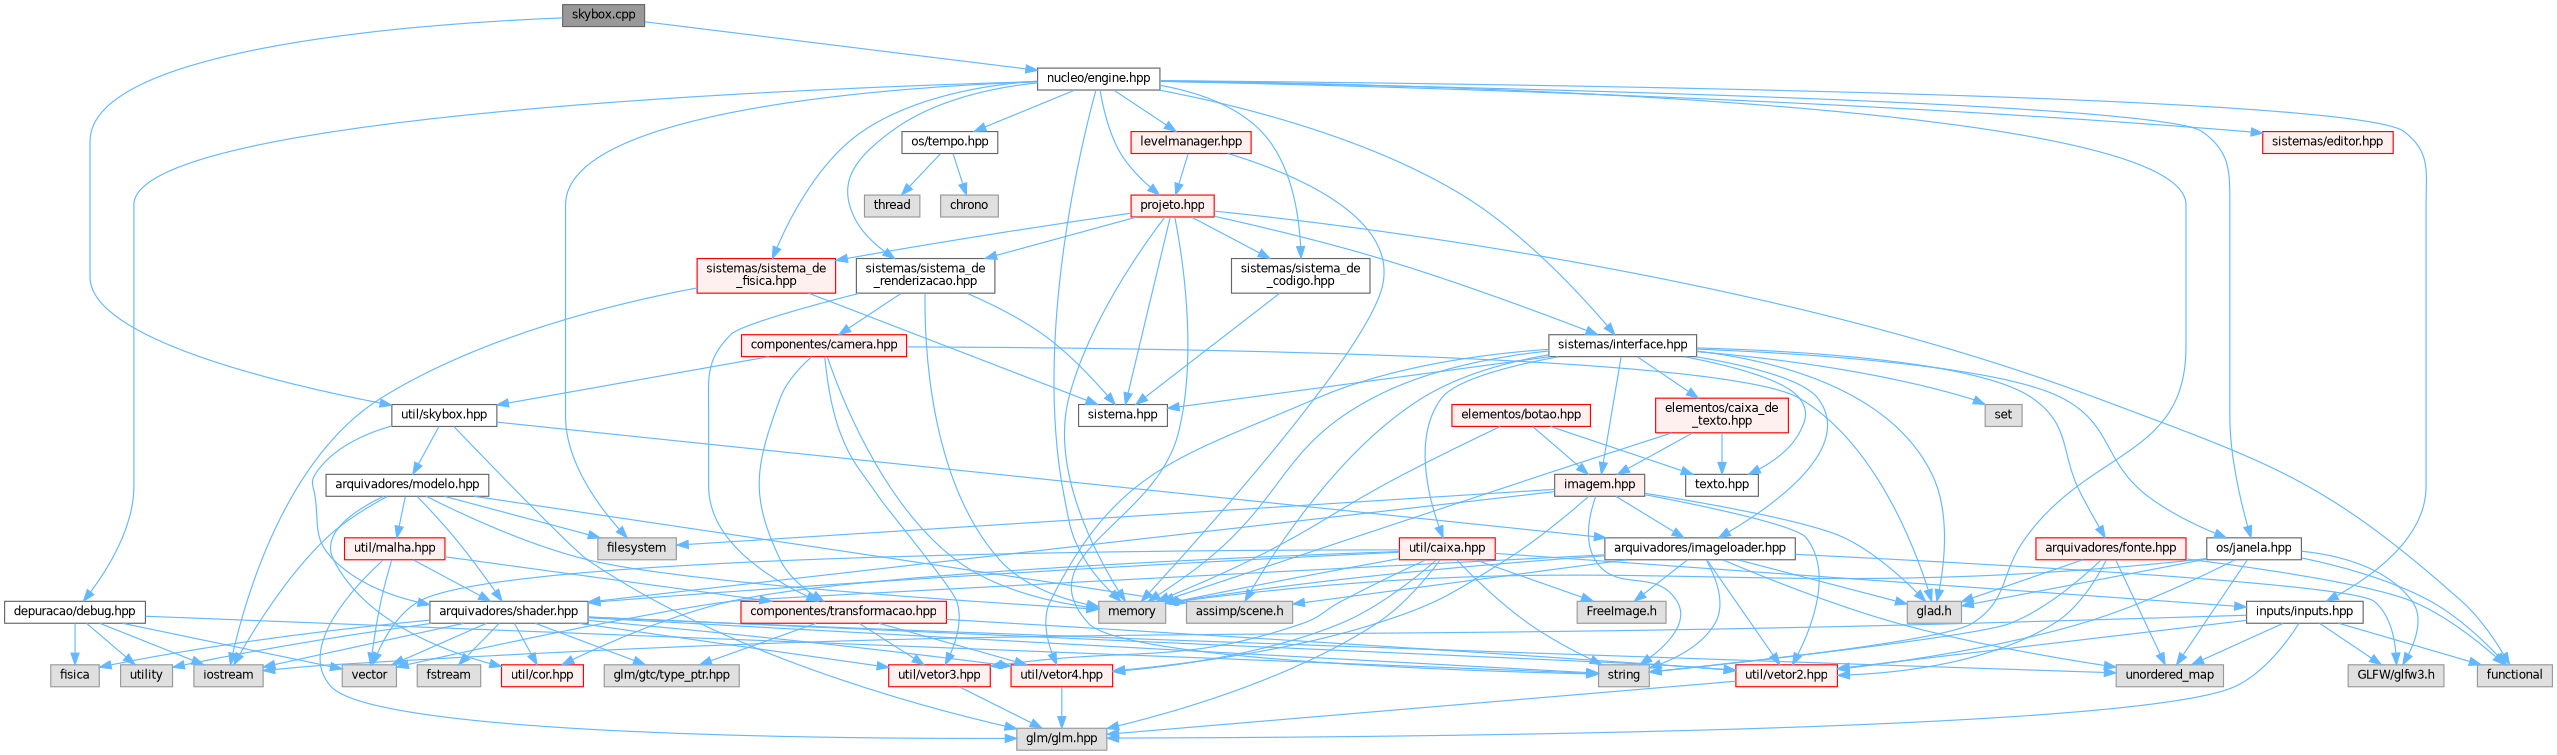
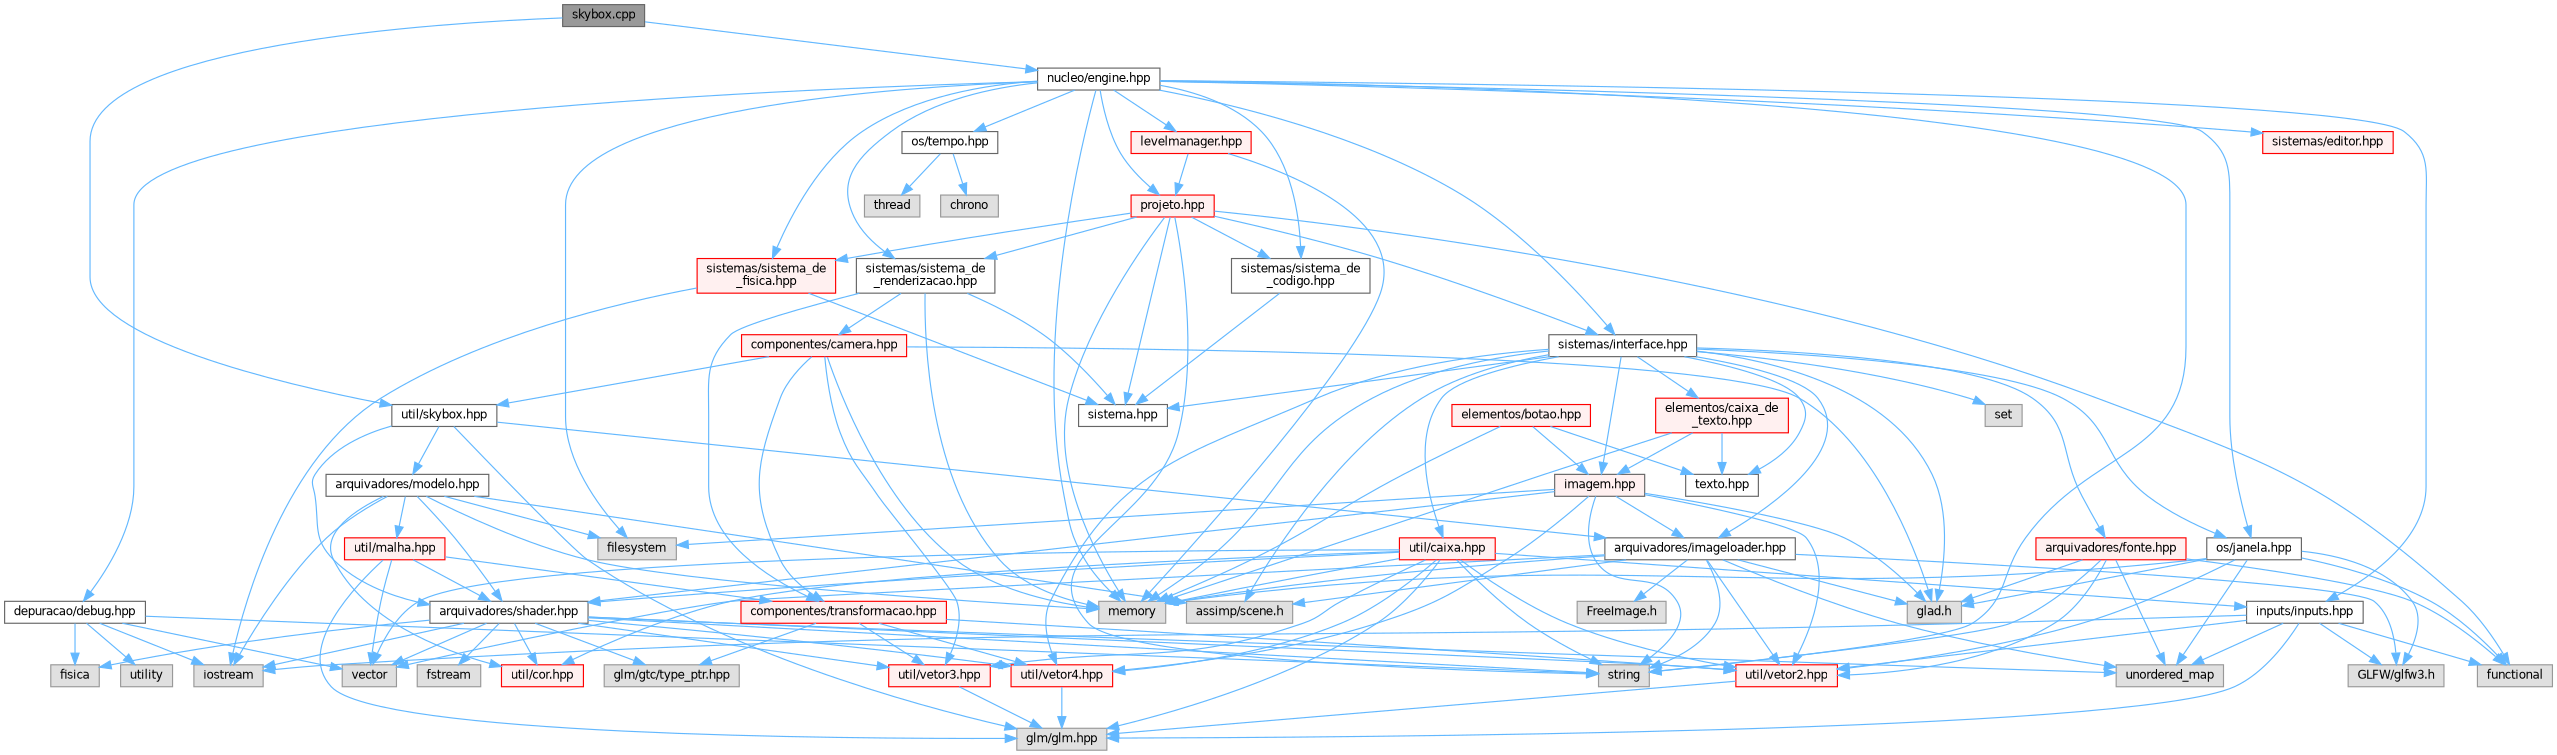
  digraph {
    node [color=grey60 fillcolor="#E0E0E0" fontname=Helvetica fontsize=10 shape=box style=filled]
    edge [color=steelblue1 fontname=Helvetica fontsize=10 labelfontname=Helvetica labelfontsize=10 style=solid]
    n1 [color=gray40 fillcolor=grey60 fontcolor=black height=0.2 label="skybox.cpp" width=0.4]
    n2 [color=grey40 fillcolor=white height=0.2 label="util/skybox.hpp" width=0.4]
    n3 [color=grey40 fillcolor=white height=0.2 label="nucleo/engine.hpp" width=0.4]
    n4 [color=grey40 fillcolor=white height=0.2 label="arquivadores/shader.hpp" width=0.4]
    n5 [height=0.2 label="glm/glm.hpp" width=0.4]
    n6 [color=grey40 fillcolor=white height=0.2 label="arquivadores/imageloader.hpp" width=0.4]
    n7 [color=grey40 fillcolor=white height=0.2 label="arquivadores/modelo.hpp" width=0.4]
    n8 [height=0.2 label=string width=0.4]
    n9 [height=0.2 label=memory width=0.4]
    n10 [height=0.2 label=filesystem width=0.4]
    n11 [color=grey40 fillcolor=white height=0.2 label="depuracao/debug.hpp" width=0.4]
    n12 [color=grey40 fillcolor=white height=0.2 label="os/janela.hpp" width=0.4]
    n13 [color=grey40 fillcolor=white height=0.2 label="os/tempo.hpp" width=0.4]
    n14 [color=grey40 fillcolor=white height=0.2 label="inputs/inputs.hpp" width=0.4]
    n15 [color=grey40 fillcolor=white height=0.2 label="sistemas/sistema_de\l_renderizacao.hpp" width=0.4]
    n16 [color=grey40 fillcolor=white height=0.2 label="sistemas/interface.hpp" width=0.4]
    n17 [color=grey40 fillcolor=white height=0.2 label="sistemas/sistema_de\l_codigo.hpp" width=0.4]
    n18 [color=red fillcolor="#FFF0F0" height=0.2 label="sistemas/sistema_de\l_fisica.hpp" width=0.4]
    n19 [color=red fillcolor="#FFF0F0" height=0.2 label="levelmanager.hpp" width=0.4]
    n20 [color=red fillcolor="#FFF0F0" height=0.2 label="projeto.hpp" width=0.4]
    n21 [color=red fillcolor="#FFF0F0" height=0.2 label="sistemas/editor.hpp" width=0.4]
    n22 [height=0.2 label=fstream width=0.4]
    n23 [height=0.2 label=fisica width=0.4]
    n24 [height=0.2 label=iostream width=0.4]
    n25 [height=0.2 label=vector width=0.4]
    n26 [height=0.2 label=utility width=0.4]
    n27 [height=0.2 label=unordered_map width=0.4]
    n28 [height=0.2 label="glm/gtc/type_ptr.hpp" width=0.4]
    n29 [color=red fillcolor="#FFF0F0" height=0.2 label="util/vetor4.hpp" width=0.4]
    n30 [color=red fillcolor="#FFF0F0" height=0.2 label="util/vetor2.hpp" width=0.4]
    n31 [color=red fillcolor="#FFF0F0" height=0.2 label="util/vetor3.hpp" width=0.4]
    n32 [color=red fillcolor="#FFF0F0" height=0.2 label="util/cor.hpp" width=0.4]
    n33 [height=0.2 label="glad.h" width=0.4]
    n34 [height=0.2 label="GLFW/glfw3.h" width=0.4]
    n35 [height=0.2 label="FreeImage.h" width=0.4]
    n36 [height=0.2 label="assimp/scene.h" width=0.4]
    n37 [color=red fillcolor="#FFF0F0" height=0.2 label="util/malha.hpp" width=0.4]
    n38 [color=red fillcolor="#FFF0F0" height=0.2 label="componentes/transformacao.hpp" width=0.4]
    n39 [height=0.2 label=functional width=0.4]
    n40 [height=0.2 label=thread width=0.4]
    n41 [height=0.2 label=chrono width=0.4]
    n42 [color=grey40 fillcolor=white height=0.2 label="sistema.hpp" width=0.4]
    n43 [color=red fillcolor="#FFF0F0" height=0.2 label="componentes/camera.hpp" width=0.4]
    n44 [height=0.2 label=set width=0.4]
    n45 [color=red fillcolor="#FFF0F0" height=0.2 label="arquivadores/fonte.hpp" width=0.4]
    n46 [color=red fillcolor="#FFF0F0" height=0.2 label="util/caixa.hpp" width=0.4]
    n47 [color=grey40 fillcolor="#FFF0F0" height=0.2 label="imagem.hpp" width=0.4]
    n48 [color=grey40 fillcolor=white height=0.2 label="texto.hpp" width=0.4]
    n49 [color=red fillcolor="#FFF0F0" height=0.2 label="elementos/caixa_de\l_texto.hpp" width=0.4]
    n50 [color=red fillcolor="#FFF0F0" height=0.2 label="elementos/botao.hpp" width=0.4]
    n1 -> n2
    n1 -> n3
    n2 -> n4
    n2 -> n5
    n2 -> n6
    n2 -> n7
    n3 -> n8
    n3 -> n9
    n3 -> n10
    n3 -> n11
    n3 -> n12
    n3 -> n13
    n3 -> n14
    n3 -> n15
    n3 -> n16
    n3 -> n17
    n3 -> n18
    n3 -> n19
    n3 -> n20
    n3 -> n21
    n4 -> n8
    n4 -> n22
    n4 -> n23
    n4 -> n24
    n4 -> n25
-   n4 -> n26
    n4 -> n27
    n4 -> n28
    n4 -> n29
    n4 -> n30
    n4 -> n31
    n4 -> n32
    n6 -> n8
    n6 -> n9
    n6 -> n25
    n6 -> n27
    n6 -> n30
    n6 -> n33
    n6 -> n34
    n6 -> n35
    n6 -> n36
    n7 -> n4
    n7 -> n9
    n7 -> n10
    n7 -> n24
    n7 -> n32
    n7 -> n36
    n7 -> n37
    n11 -> n8
    n11 -> n23
    n11 -> n24
    n11 -> n25
    n11 -> n26
    n12 -> n9
    n12 -> n27
    n12 -> n30
    n12 -> n33
    n12 -> n34
    n12 -> n39
    n13 -> n40
    n13 -> n41
    n14 -> n5
    n14 -> n24
    n14 -> n27
    n14 -> n30
    n14 -> n34
    n14 -> n39
    n15 -> n9
    n15 -> n38
    n15 -> n42
    n15 -> n43
    n16 -> n6
    n16 -> n9
    n16 -> n12
    n16 -> n29
    n16 -> n33
    n16 -> n36
    n16 -> n42
    n16 -> n44
    n16 -> n45
    n16 -> n46
    n16 -> n47
    n16 -> n48
    n16 -> n49
    n17 -> n42
    n18 -> n24
    n18 -> n42
    n19 -> n9
    n19 -> n20
    n20 -> n8
    n20 -> n9
    n20 -> n15
    n20 -> n16
    n20 -> n17
    n20 -> n18
    n20 -> n39
    n20 -> n42
    n29 -> n5
    n30 -> n5
    n31 -> n5
    n37 -> n4
    n37 -> n5
    n37 -> n25
    n37 -> n38
    n38 -> n28
    n38 -> n29
    n38 -> n30
    n38 -> n31
    n43 -> n2
    n43 -> n9
    n43 -> n31
    n43 -> n33
    n43 -> n38
    n45 -> n8
    n45 -> n27
    n45 -> n30
    n45 -> n33
    n45 -> n39
    n46 -> n4
    n46 -> n5
    n46 -> n8
    n46 -> n9
    n46 -> n14
    n46 -> n25
    n46 -> n29
-   n46 -> n35
+   n46 -> n30
    n46 -> n31
    n46 -> n32
    n47 -> n4
    n47 -> n6
    n47 -> n8
    n47 -> n10
    n47 -> n29
    n47 -> n30
    n47 -> n33
    n49 -> n9
    n49 -> n47
    n49 -> n48
    n50 -> n9
    n50 -> n47
    n50 -> n48
  }
